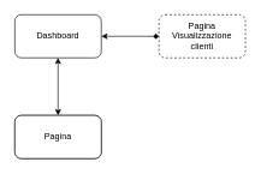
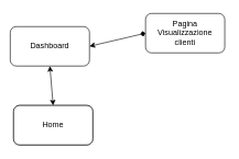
  <mxCell id="0" />
  <mxCell id="1" parent="0" />
  <mxCell id="2" value="" style="rounded=1;whiteSpace=wrap;html=1;" vertex="1" parent="1"><mxGeometry x="20" y="160" width="120" height="60" as="geometry" /></mxCell>
- <mxCell id="3" value="Pagina" style="rounded=1;whiteSpace=wrap;html=1;" vertex="1" parent="1"><mxGeometry x="20" y="160" width="120" height="60" as="geometry" /></mxCell>
- <mxCell id="4" value="Dashboard" style="whiteSpace=wrap;html=1;rounded=1;" vertex="1" parent="1"><mxGeometry x="20" y="20" width="120" height="60" as="geometry" /></mxCell>
- <mxCell id="5" value="Pagina Visualizzazione&lt;br&gt;clienti" style="whiteSpace=wrap;html=1;rounded=1;dashed=1;" vertex="1" parent="1"><mxGeometry x="220" y="20" width="120" height="60" as="geometry" /></mxCell>
+ <mxCell id="3" value="Home" style="rounded=1;whiteSpace=wrap;html=1;" vertex="1" parent="1"><mxGeometry x="20" y="160" width="120" height="60" as="geometry" /></mxCell>
+ <mxCell id="4" value="Dashboard" style="whiteSpace=wrap;html=1;rounded=1;" vertex="1" parent="1"><mxGeometry x="15" y="40" width="120" height="60" as="geometry" /></mxCell>
+ <mxCell id="5" value="Pagina Visualizzazione&lt;br&gt;clienti" style="whiteSpace=wrap;html=1;rounded=1;" vertex="1" parent="1"><mxGeometry x="220" y="20" width="120" height="60" as="geometry" /></mxCell>
  <mxCell id="6" value="" style="endArrow=classic;startArrow=classic;html=1;entryX=0.5;entryY=1;entryDx=0;entryDy=0;exitX=0.5;exitY=0;exitDx=0;exitDy=0;" edge="1" parent="1" source="3" target="4"><mxGeometry width="50" height="50" relative="1" as="geometry"><mxPoint x="60" y="210" as="sourcePoint" /><mxPoint x="110" y="160" as="targetPoint" /></mxGeometry></mxCell>
  <mxCell id="7" value="" style="endArrow=diamond;startArrow=classic;html=1;entryX=0;entryY=0.5;entryDx=0;entryDy=0;exitX=1;exitY=0.5;exitDx=0;exitDy=0;" edge="1" parent="1" source="4" target="5"><mxGeometry width="50" height="50" relative="1" as="geometry"><mxPoint x="-130" y="200" as="sourcePoint" /><mxPoint x="-80" y="150" as="targetPoint" /></mxGeometry></mxCell>
